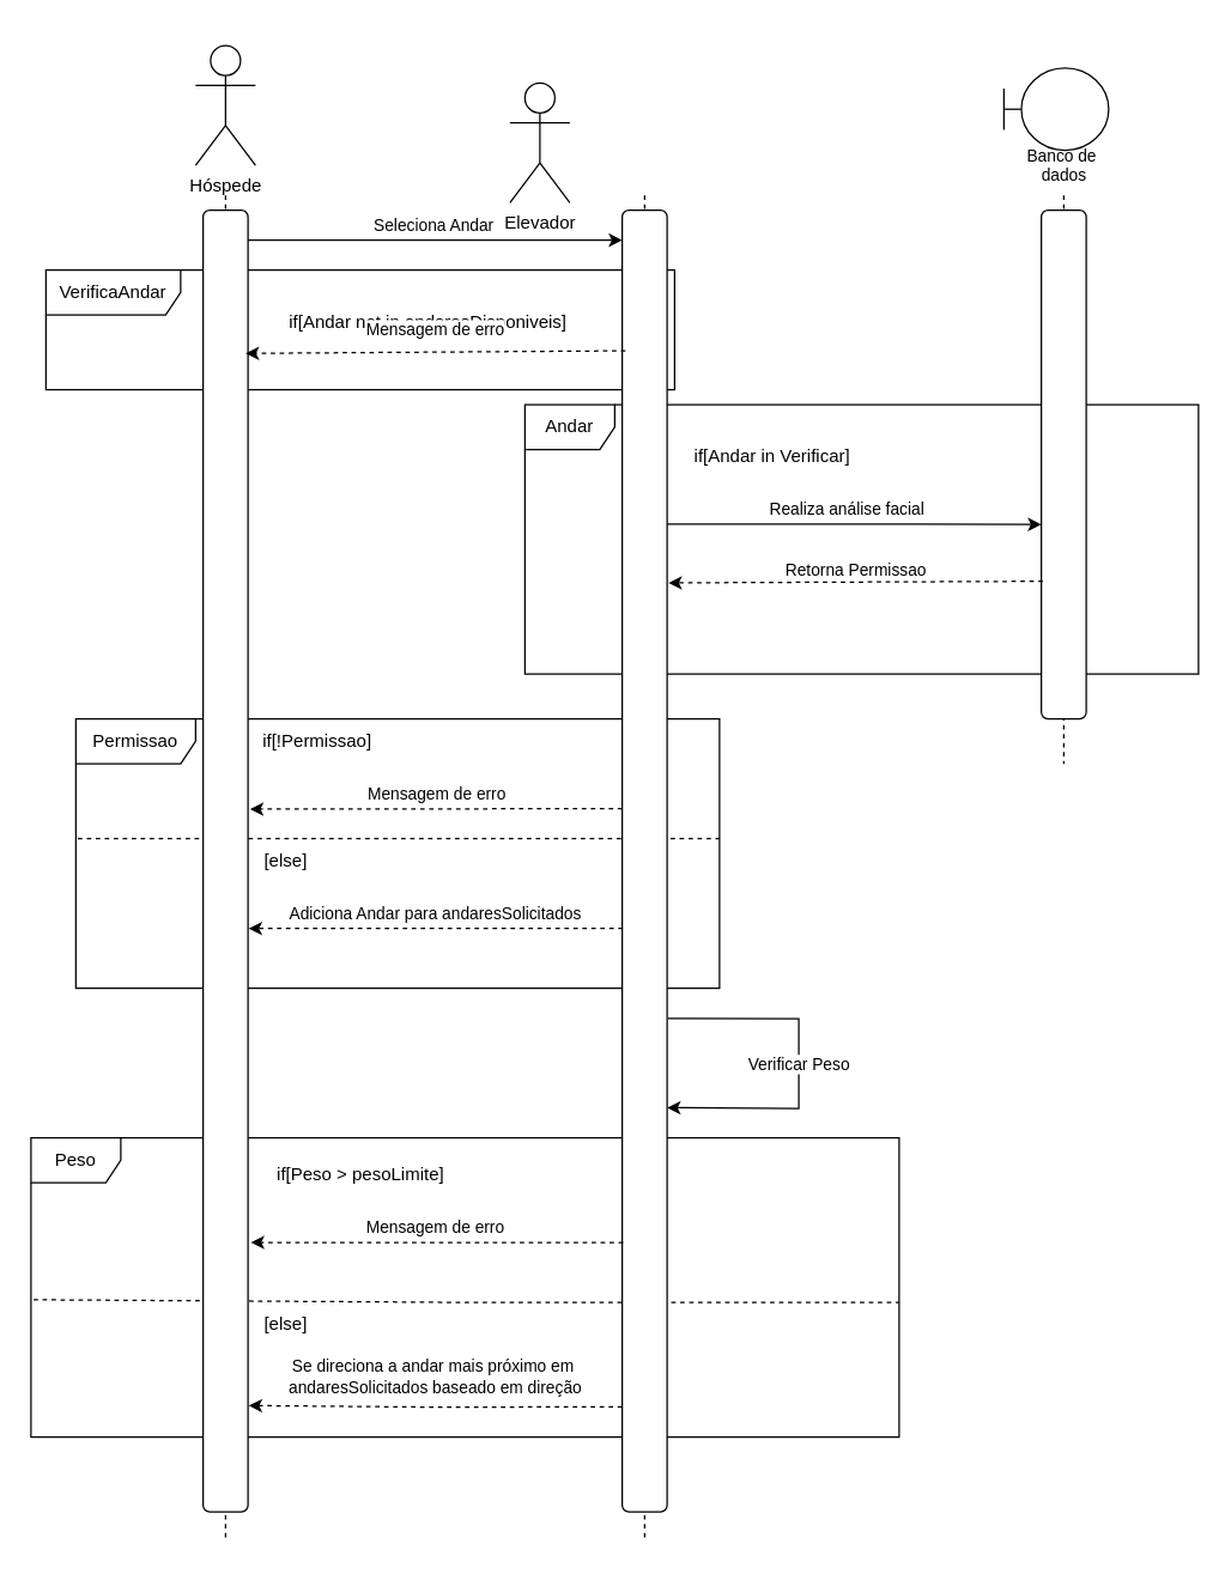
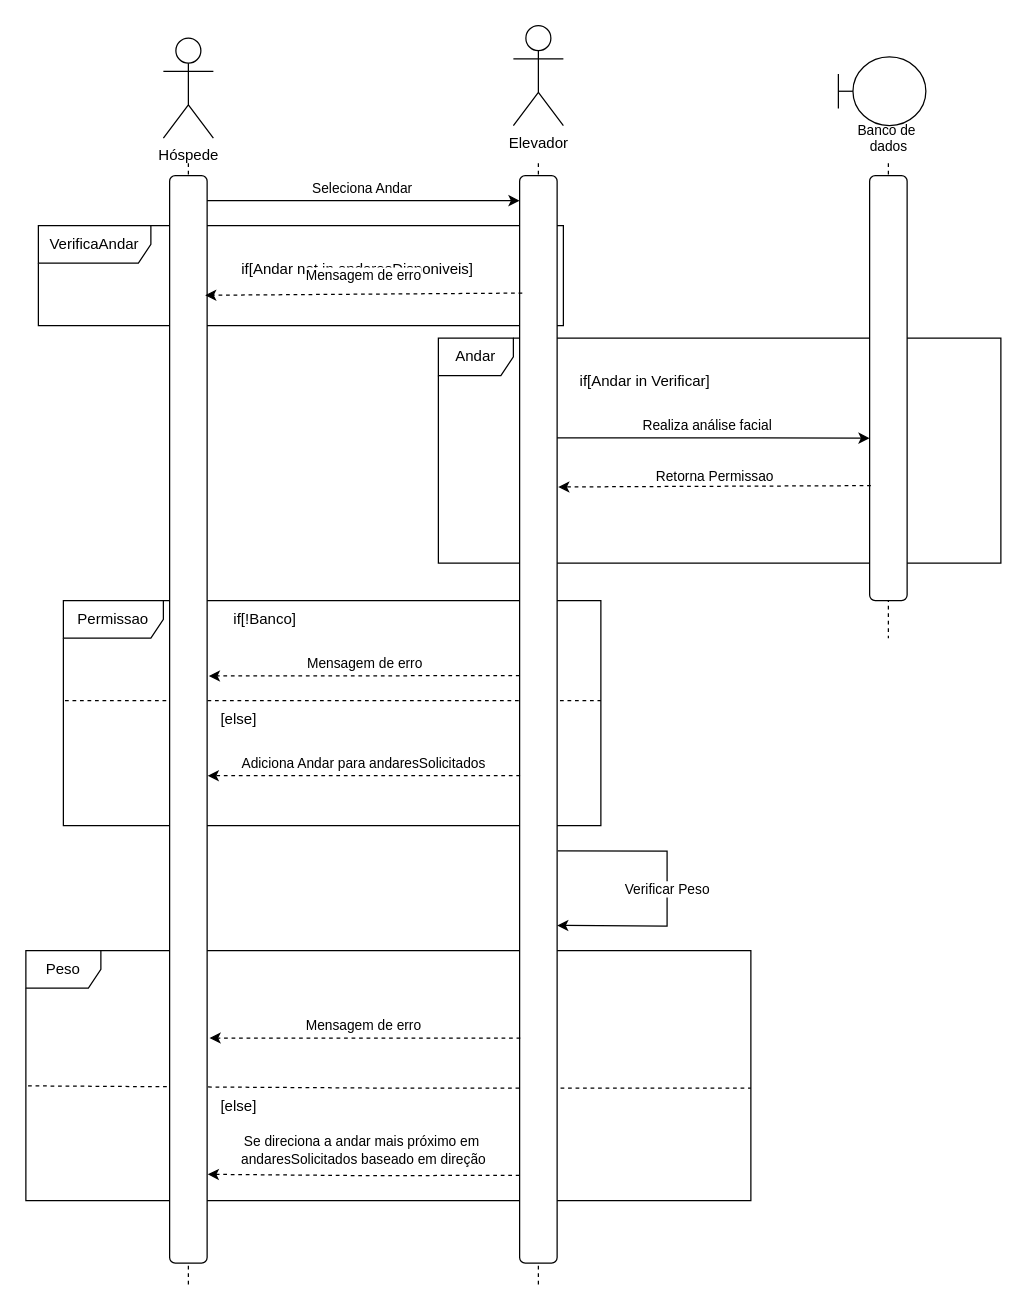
  <mxCell id="0" />
  <mxCell id="1" parent="0" />
  <mxCell id="2" value="VerificaAndar" style="shape=umlFrame;whiteSpace=wrap;html=1;pointerEvents=0;width=90;height=30;" vertex="1" parent="1"><mxGeometry x="30" y="180" width="420" height="80" as="geometry" /></mxCell>
  <mxCell id="3" value="" style="endArrow=none;html=1;rounded=0;exitX=0.003;exitY=0.541;exitDx=0;exitDy=0;exitPerimeter=0;dashed=1;" edge="1" parent="1" source="4"><mxGeometry width="50" height="50" relative="1" as="geometry"><mxPoint x="470" y="730" as="sourcePoint" /><mxPoint x="600" y="870" as="targetPoint" /><Array as="points"><mxPoint x="310" y="870" /></Array></mxGeometry></mxCell>
  <mxCell id="4" value="Peso" style="shape=umlFrame;whiteSpace=wrap;html=1;pointerEvents=0;" vertex="1" parent="1"><mxGeometry x="20" y="760" width="580" height="200" as="geometry" /></mxCell>
  <mxCell id="5" value="Andar" style="shape=umlFrame;whiteSpace=wrap;html=1;pointerEvents=0;" parent="1" vertex="1"><mxGeometry x="350" y="270" width="450" height="180" as="geometry" /></mxCell>
  <mxCell id="6" value="" style="endArrow=none;html=1;rounded=0;exitX=0.005;exitY=0.422;exitDx=0;exitDy=0;exitPerimeter=0;entryX=1.002;entryY=0.422;entryDx=0;entryDy=0;entryPerimeter=0;dashed=1;" parent="1" edge="1"><mxGeometry width="50" height="50" relative="1" as="geometry"><mxPoint x="51.29" y="560" as="sourcePoint" /><mxPoint x="480" y="560" as="targetPoint" /></mxGeometry></mxCell>
  <mxCell id="7" value="Permissao" style="shape=umlFrame;whiteSpace=wrap;html=1;pointerEvents=0;width=80;height=30;" parent="1" vertex="1"><mxGeometry x="50" y="480" width="430" height="180" as="geometry" /></mxCell>
  <mxCell id="8" style="edgeStyle=orthogonalEdgeStyle;rounded=0;orthogonalLoop=1;jettySize=auto;html=1;endArrow=none;endFill=0;dashed=1;" parent="1" edge="1"><mxGeometry relative="1" as="geometry"><mxPoint x="150" y="1030" as="targetPoint" /><mxPoint x="150" y="130" as="sourcePoint" /></mxGeometry></mxCell>
  <mxCell id="9" value="Hóspede" style="shape=umlActor;verticalLabelPosition=bottom;verticalAlign=top;html=1;outlineConnect=0;" parent="1" vertex="1"><mxGeometry x="130" y="30" width="40" height="80" as="geometry" /></mxCell>
  <mxCell id="10" value="" style="rounded=1;whiteSpace=wrap;html=1;" parent="1" vertex="1"><mxGeometry x="135" y="140" width="30" height="870" as="geometry" /></mxCell>
  <mxCell id="11" style="edgeStyle=orthogonalEdgeStyle;rounded=0;orthogonalLoop=1;jettySize=auto;html=1;endArrow=none;endFill=0;dashed=1;" parent="1" edge="1"><mxGeometry relative="1" as="geometry"><mxPoint x="430" y="1030" as="targetPoint" /><mxPoint x="430" y="130" as="sourcePoint" /></mxGeometry></mxCell>
- <mxCell id="12" value="Elevador" style="shape=umlActor;verticalLabelPosition=bottom;verticalAlign=top;html=1;outlineConnect=0;" parent="1" vertex="1"><mxGeometry x="340" y="55" width="40" height="80" as="geometry" /></mxCell>
+ <mxCell id="12" value="Elevador" style="shape=umlActor;verticalLabelPosition=bottom;verticalAlign=top;html=1;outlineConnect=0;" parent="1" vertex="1"><mxGeometry x="410" y="20" width="40" height="80" as="geometry" /></mxCell>
  <mxCell id="13" value="" style="rounded=1;whiteSpace=wrap;html=1;" parent="1" vertex="1"><mxGeometry x="415" y="140" width="30" height="870" as="geometry" /></mxCell>
  <mxCell id="14" style="edgeStyle=orthogonalEdgeStyle;rounded=0;orthogonalLoop=1;jettySize=auto;html=1;endArrow=none;endFill=0;dashed=1;" parent="1" edge="1"><mxGeometry relative="1" as="geometry"><mxPoint x="710" y="510" as="targetPoint" /><mxPoint x="710" y="130" as="sourcePoint" /></mxGeometry></mxCell>
  <mxCell id="15" value="" style="rounded=1;whiteSpace=wrap;html=1;" parent="1" vertex="1"><mxGeometry x="695" y="140" width="30" height="340" as="geometry" /></mxCell>
  <mxCell id="16" value="Mensagem de erro" style="endArrow=classic;html=1;rounded=0;entryX=1.011;entryY=0.442;entryDx=0;entryDy=0;entryPerimeter=0;dashed=1;" parent="1" edge="1"><mxGeometry x="-0.005" y="-10" width="50" height="50" relative="1" as="geometry"><mxPoint x="415" y="540" as="sourcePoint" /><mxPoint x="166.33" y="540.28" as="targetPoint" /><mxPoint as="offset" /></mxGeometry></mxCell>
- <mxCell id="17" value="if[!Permissao]" style="text;html=1;align=center;verticalAlign=middle;resizable=0;points=[];autosize=1;strokeColor=none;fillColor=none;" parent="1" vertex="1"><mxGeometry x="161.33" y="480" width="100" height="30" as="geometry" /></mxCell>
+ <mxCell id="17" value="if[!Banco]" style="text;html=1;align=center;verticalAlign=middle;resizable=0;points=[];autosize=1;strokeColor=none;fillColor=none;" parent="1" vertex="1"><mxGeometry x="161.33" y="480" width="100" height="30" as="geometry" /></mxCell>
  <mxCell id="18" value="[else]" style="text;html=1;align=center;verticalAlign=middle;resizable=0;points=[];autosize=1;strokeColor=none;fillColor=none;" parent="1" vertex="1"><mxGeometry x="165" y="560" width="50" height="30" as="geometry" /></mxCell>
  <mxCell id="19" value="Adiciona Andar para andaresSolicitados" style="endArrow=classic;html=1;rounded=0;entryX=1.014;entryY=0.912;entryDx=0;entryDy=0;entryPerimeter=0;exitX=0.012;exitY=0.912;exitDx=0;exitDy=0;exitPerimeter=0;dashed=1;" parent="1" edge="1"><mxGeometry x="0.003" y="-10" width="50" height="50" relative="1" as="geometry"><mxPoint x="415.36" y="620.08" as="sourcePoint" /><mxPoint x="165.42" y="620.08" as="targetPoint" /><mxPoint as="offset" /></mxGeometry></mxCell>
  <mxCell id="20" value="" style="shape=umlBoundary;whiteSpace=wrap;html=1;" parent="1" vertex="1"><mxGeometry x="670" y="45" width="70" height="55" as="geometry" /></mxCell>
  <mxCell id="21" value="&lt;font style=&quot;font-size: 11px;&quot;&gt;Banco de&amp;nbsp;&lt;/font&gt;&lt;div style=&quot;font-size: 11px;&quot;&gt;&lt;font style=&quot;font-size: 11px;&quot;&gt;dados&lt;/font&gt;&lt;/div&gt;" style="text;html=1;align=center;verticalAlign=middle;resizable=0;points=[];autosize=1;strokeColor=none;fillColor=none;" parent="1" vertex="1"><mxGeometry x="675" y="90" width="70" height="40" as="geometry" /></mxCell>
  <mxCell id="22" value="if[Andar in Verificar]" style="text;html=1;align=center;verticalAlign=middle;resizable=0;points=[];autosize=1;strokeColor=none;fillColor=none;" parent="1" vertex="1"><mxGeometry x="440" y="290" width="150" height="30" as="geometry" /></mxCell>
  <mxCell id="23" value="Seleciona Andar" style="endArrow=classic;html=1;rounded=0;exitX=1.022;exitY=0.087;exitDx=0;exitDy=0;exitPerimeter=0;entryX=0.031;entryY=0.088;entryDx=0;entryDy=0;entryPerimeter=0;" edge="1" parent="1"><mxGeometry x="-0.006" y="10" width="50" height="50" relative="1" as="geometry"><mxPoint x="165" y="160" as="sourcePoint" /><mxPoint x="415" y="160" as="targetPoint" /><mxPoint as="offset" /></mxGeometry></mxCell>
  <mxCell id="24" value="Realiza análise facial" style="endArrow=classic;html=1;rounded=0;exitX=1;exitY=0.085;exitDx=0;exitDy=0;exitPerimeter=0;entryX=0;entryY=0.206;entryDx=0;entryDy=0;entryPerimeter=0;" edge="1" parent="1"><mxGeometry x="-0.04" y="10" width="50" height="50" relative="1" as="geometry"><mxPoint x="445" y="349.7" as="sourcePoint" /><mxPoint x="695" y="350" as="targetPoint" /><mxPoint as="offset" /></mxGeometry></mxCell>
  <mxCell id="25" value="Retorna Permissao" style="endArrow=classic;html=1;rounded=0;exitX=0.028;exitY=0.317;exitDx=0;exitDy=0;exitPerimeter=0;dashed=1;entryX=1.029;entryY=0.133;entryDx=0;entryDy=0;entryPerimeter=0;" edge="1" parent="1"><mxGeometry x="-0.0" y="-8" width="50" height="50" relative="1" as="geometry"><mxPoint x="696" y="388" as="sourcePoint" /><mxPoint x="445.87" y="389.06" as="targetPoint" /><mxPoint as="offset" /></mxGeometry></mxCell>
  <mxCell id="26" value="Verificar Peso" style="endArrow=classic;html=1;rounded=0;entryX=0.901;entryY=0.597;entryDx=0;entryDy=0;entryPerimeter=0;exitX=1.018;exitY=0.621;exitDx=0;exitDy=0;exitPerimeter=0;" edge="1" parent="1" source="13"><mxGeometry width="50" height="50" relative="1" as="geometry"><mxPoint x="450" y="680" as="sourcePoint" /><mxPoint x="445" y="739.86" as="targetPoint" /><Array as="points"><mxPoint x="532.97" y="680.32" /><mxPoint x="532.97" y="740.32" /></Array></mxGeometry></mxCell>
- <mxCell id="27" value="if[Peso &amp;gt; pesoLimite]" style="text;html=1;align=center;verticalAlign=middle;resizable=0;points=[];autosize=1;strokeColor=none;fillColor=none;" vertex="1" parent="1"><mxGeometry x="170" y="770" width="140" height="30" as="geometry" /></mxCell>
  <mxCell id="28" value="[else]" style="text;html=1;align=center;verticalAlign=middle;resizable=0;points=[];autosize=1;strokeColor=none;fillColor=none;" vertex="1" parent="1"><mxGeometry x="165" y="870" width="50" height="30" as="geometry" /></mxCell>
  <mxCell id="29" value="Mensagem de erro" style="endArrow=classic;html=1;rounded=0;exitX=0.018;exitY=0.695;exitDx=0;exitDy=0;exitPerimeter=0;entryX=1.063;entryY=0.695;entryDx=0;entryDy=0;entryPerimeter=0;dashed=1;" edge="1" parent="1"><mxGeometry x="0.01" y="-10" width="50" height="50" relative="1" as="geometry"><mxPoint x="415.54" y="829.9" as="sourcePoint" /><mxPoint x="166.89" y="829.9" as="targetPoint" /><mxPoint as="offset" /></mxGeometry></mxCell>
  <mxCell id="30" value="Se direciona a andar mais próximo em&amp;nbsp;&lt;div&gt;andaresSolicitados baseado em direção&lt;/div&gt;" style="endArrow=classic;html=1;rounded=0;exitX=-0.003;exitY=0.829;exitDx=0;exitDy=0;exitPerimeter=0;entryX=1.015;entryY=0.828;entryDx=0;entryDy=0;entryPerimeter=0;dashed=1;" edge="1" parent="1"><mxGeometry x="-0.001" y="-20" width="50" height="50" relative="1" as="geometry"><mxPoint x="414.91" y="939.78" as="sourcePoint" /><mxPoint x="165.45" y="938.96" as="targetPoint" /><Array as="points"><mxPoint x="290" y="940" /></Array><mxPoint as="offset" /></mxGeometry></mxCell>
  <mxCell id="31" value="if[Andar not in andaresDisponiveis]" style="text;html=1;align=center;verticalAlign=middle;resizable=0;points=[];autosize=1;strokeColor=none;fillColor=none;" vertex="1" parent="1"><mxGeometry x="180" y="200" width="210" height="30" as="geometry" /></mxCell>
  <mxCell id="32" value="Mensagem de erro" style="endArrow=classic;html=1;rounded=0;entryX=0.946;entryY=0.11;entryDx=0;entryDy=0;entryPerimeter=0;exitX=0.071;exitY=0.108;exitDx=0;exitDy=0;exitPerimeter=0;dashed=1;" edge="1" parent="1" source="13" target="10"><mxGeometry x="0.001" y="-15" width="50" height="50" relative="1" as="geometry"><mxPoint x="550" y="340" as="sourcePoint" /><mxPoint x="600" y="290" as="targetPoint" /><mxPoint as="offset" /></mxGeometry></mxCell>
